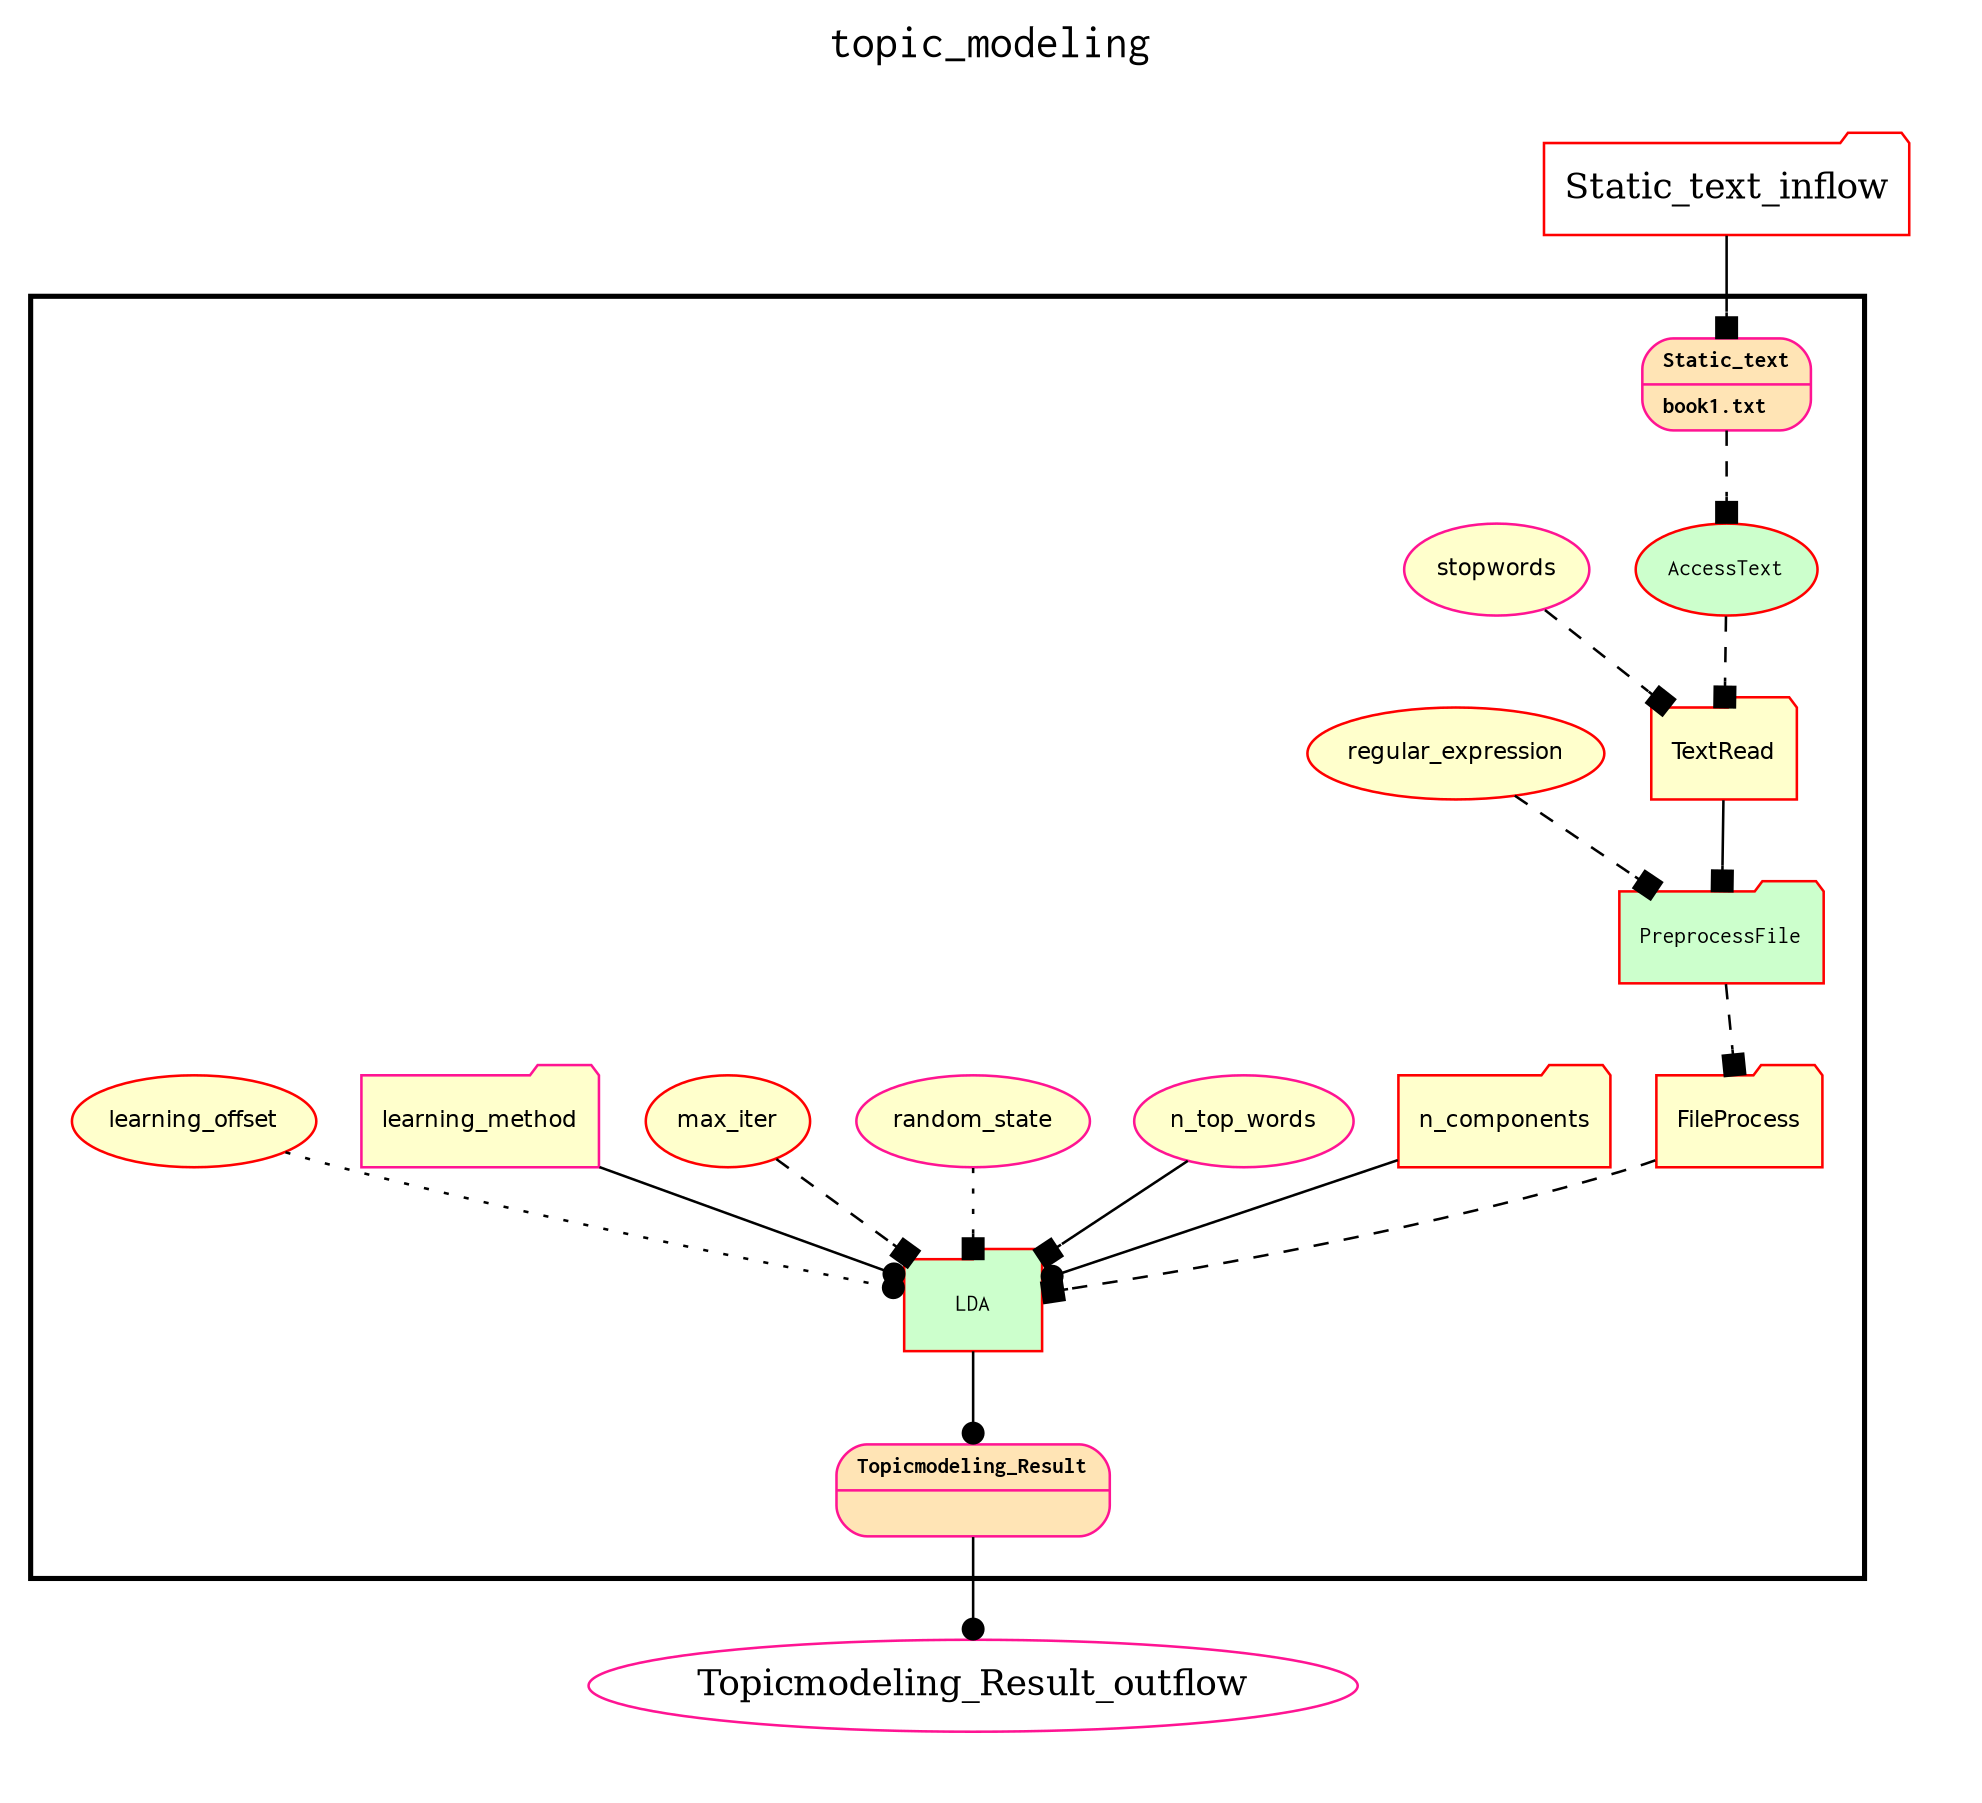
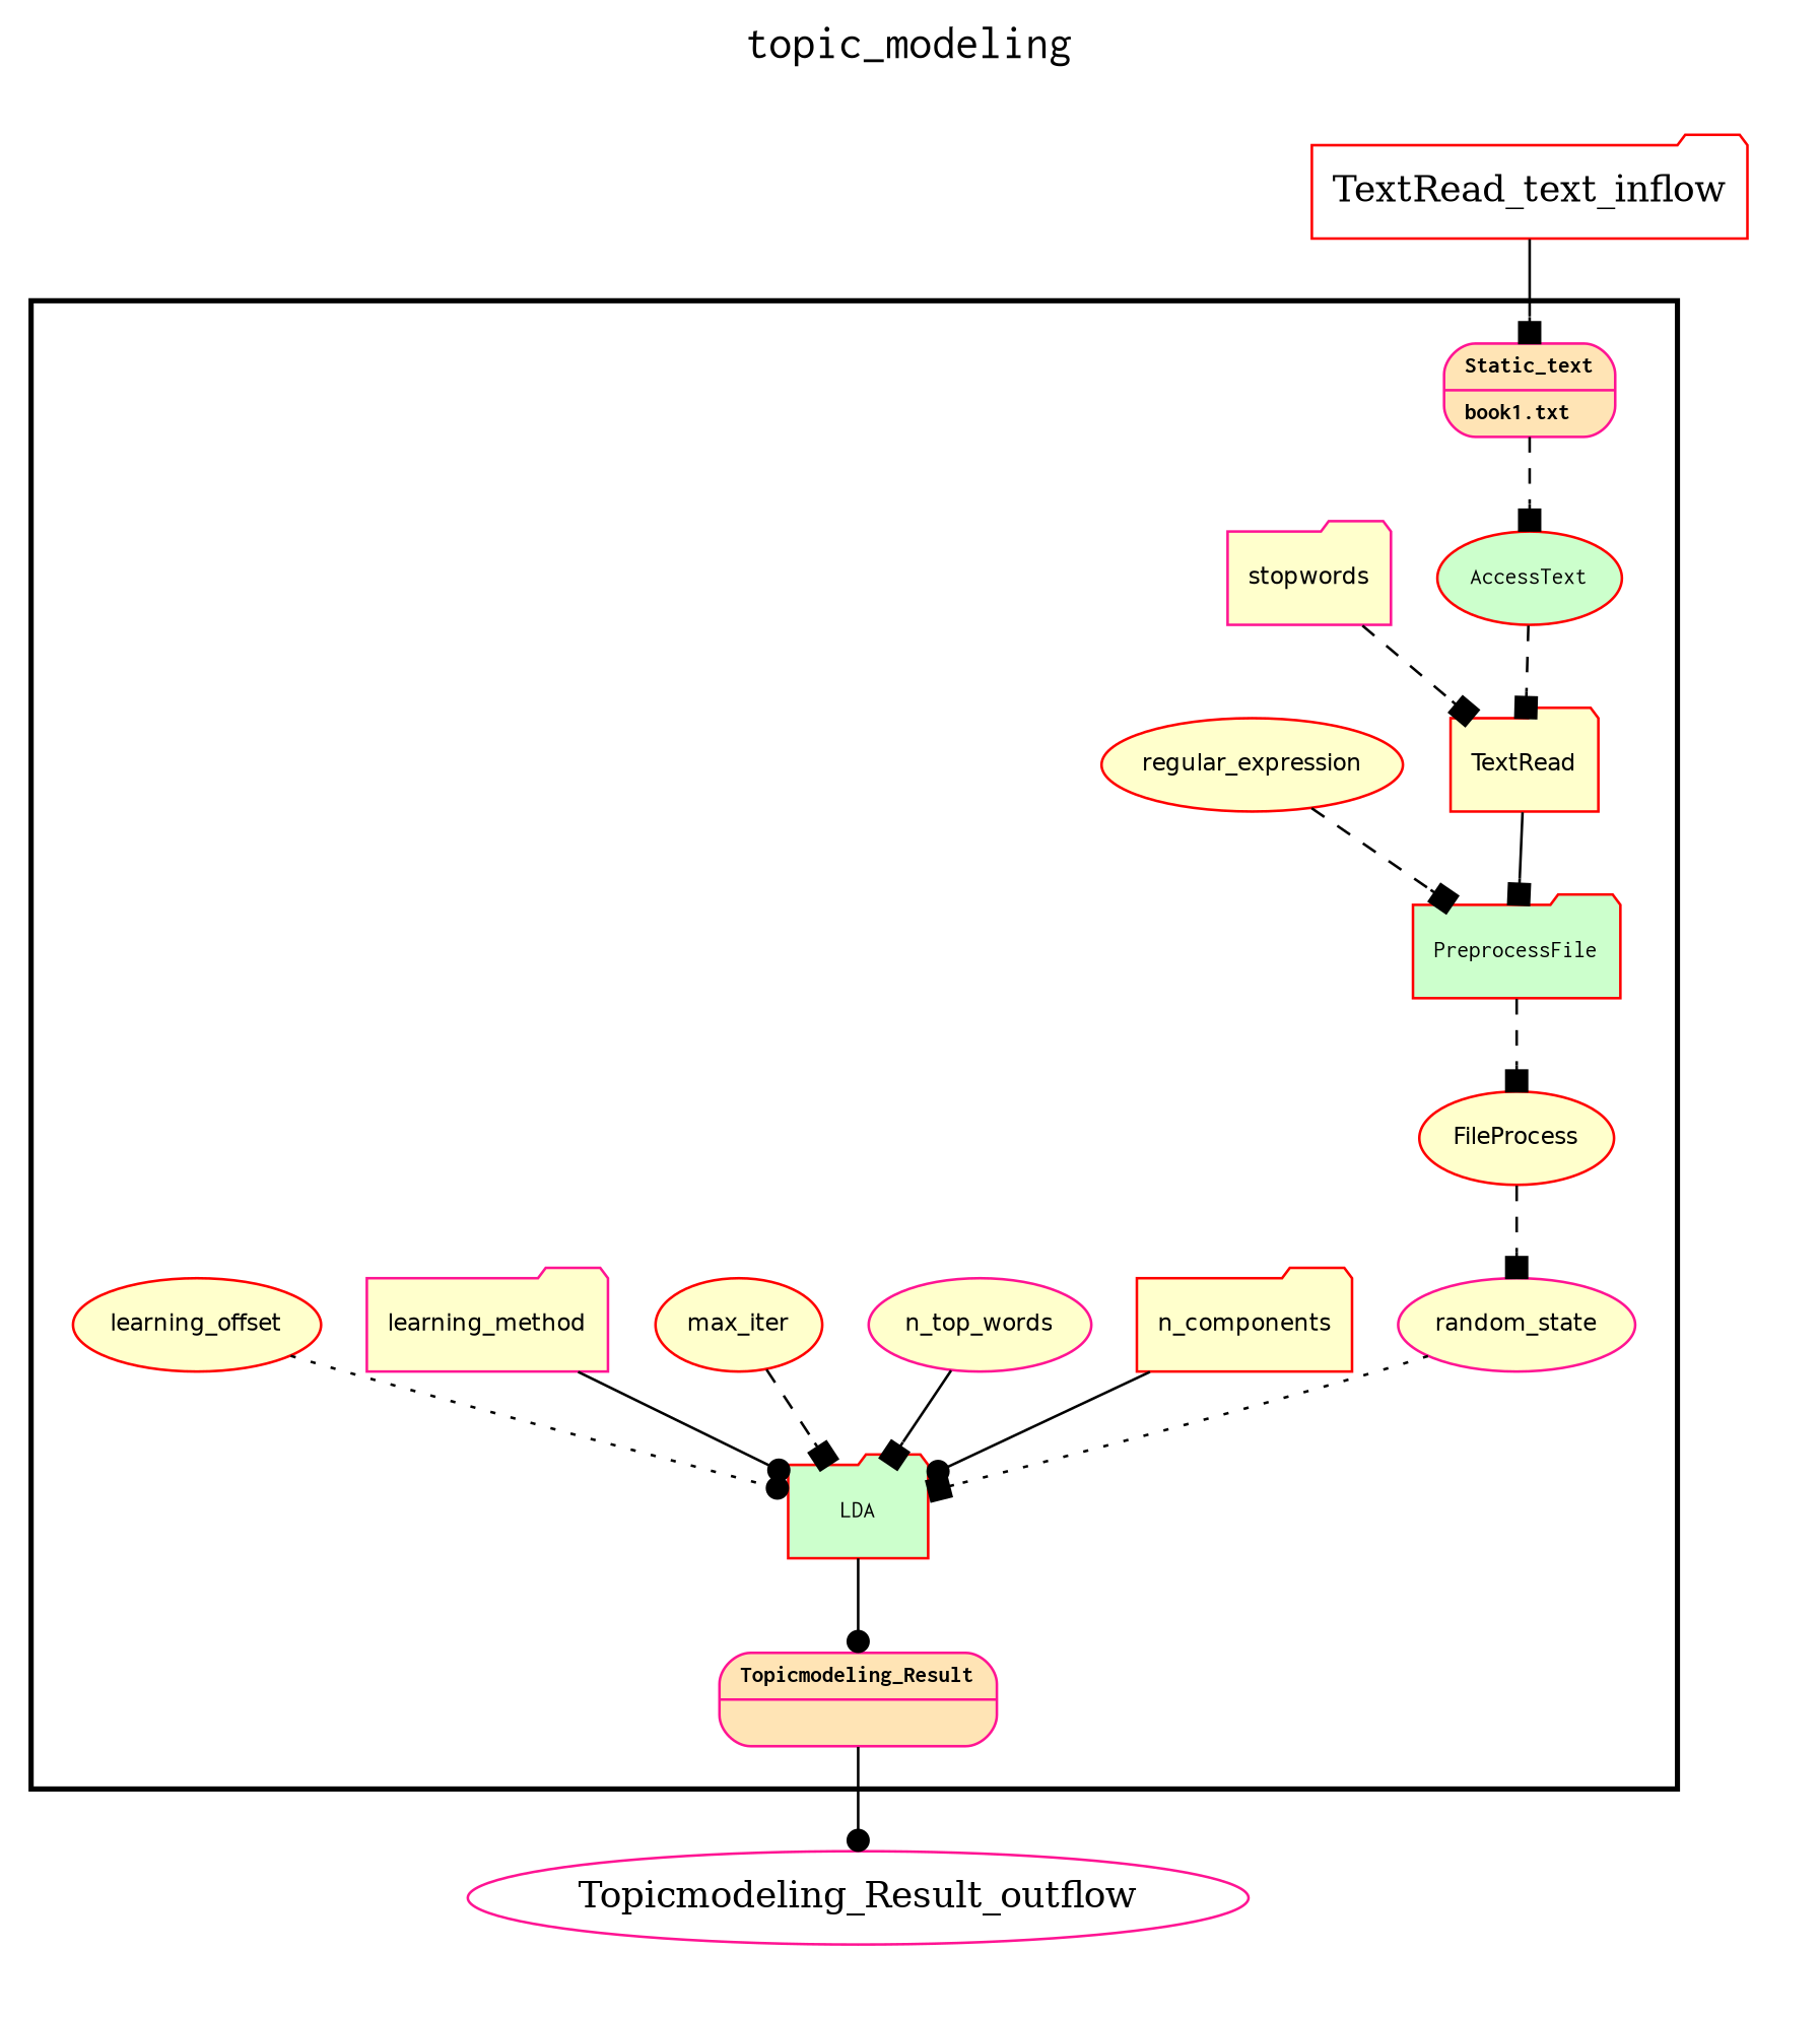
  digraph {
    fontname=Courier
    fontsize=18
    label=topic_modeling
    labelloc=t
    rankdir=TB
    node [color=red fillcolor="#FFFFCC" fontname=Helvetica fontsize=9 peripheries=1 shape=ellipse style="rounded,filled"]
    edge [arrowhead=box style=dashed]
    AccessText [fillcolor="#CCFFCC" fontname=Courier style=filled]
    PreprocessFile [fillcolor="#CCFFCC" fontname=Courier shape=folder style=filled]
    LDA [fillcolor="#CCFFCC" fontname=Courier shape=folder style=filled]
    n4 [color=deeppink fillcolor="#FFE4B5" fontname="Courier-Bold" label="{<f0> Static_text |<f1>book1.txt\l}" rankdir=LR shape=record]
    TextRead [shape=folder]
-   stopwords [color=deeppink]
+   stopwords [color=deeppink shape=folder]
    regular_expression
-   FileProcess [shape=folder]
+   FileProcess
    n_components [shape=folder]
    n_top_words [color=deeppink]
    random_state [color=deeppink]
    max_iter
    learning_method [color=deeppink shape=folder]
    learning_offset
    n15 [color=deeppink fillcolor="#FFE4B5" fontname="Courier-Bold" label="{<f0> Topicmodeling_Result |<f1>}" rankdir=LR shape=record]
-   Static_text_inflow [fillcolor="#FFFFFF" shape=folder width=0.2 fontname="" fontsize="" style=""]
+   Static_text_inflow [fillcolor="#FFFFFF" shape=folder width=0.2 label=TextRead_text_inflow fontname="" fontsize="" style=""]
    Topicmodeling_Result_outflow [color=deeppink fillcolor="#FFFFFF" width=0.2 fontname="" fontsize="" style=""]
    subgraph cluster_1 {
      color=black
      label=""
      penwidth=2
      subgraph cluster_2 {
        color=white
        label=""
        penwidth=2
        AccessText
        PreprocessFile
        LDA
        n4
        TextRead
        stopwords
        regular_expression
        FileProcess
        n_components
        n_top_words
        random_state
        max_iter
        learning_method
        learning_offset
        n15
      }
    }
    subgraph cluster_3 {
      color=white
      label=""
      penwidth=2
      subgraph cluster_4 {
        color=white
        label=""
        penwidth=2
        Static_text_inflow
      }
    }
    subgraph cluster_5 {
      color=white
      label=""
      penwidth=2
      subgraph cluster_6 {
        color=white
        label=""
        penwidth=2
        Topicmodeling_Result_outflow
      }
    }
    AccessText -> TextRead
    PreprocessFile -> FileProcess
    LDA -> n15 [arrowhead=dot style=solid]
    n4 -> AccessText
    TextRead -> PreprocessFile [style=solid]
    stopwords -> TextRead
    regular_expression -> PreprocessFile
-   FileProcess -> LDA
+   FileProcess -> random_state
    n_components -> LDA [arrowhead=dot style=solid]
    n_top_words -> LDA [style=solid]
    random_state -> LDA [style=dotted]
    max_iter -> LDA
    learning_method -> LDA [arrowhead=dot style=solid]
    learning_offset -> LDA [arrowhead=dot style=dotted]
    n15 -> Topicmodeling_Result_outflow [arrowhead=dot style=solid]
    Static_text_inflow -> n4 [style=solid]
  }
